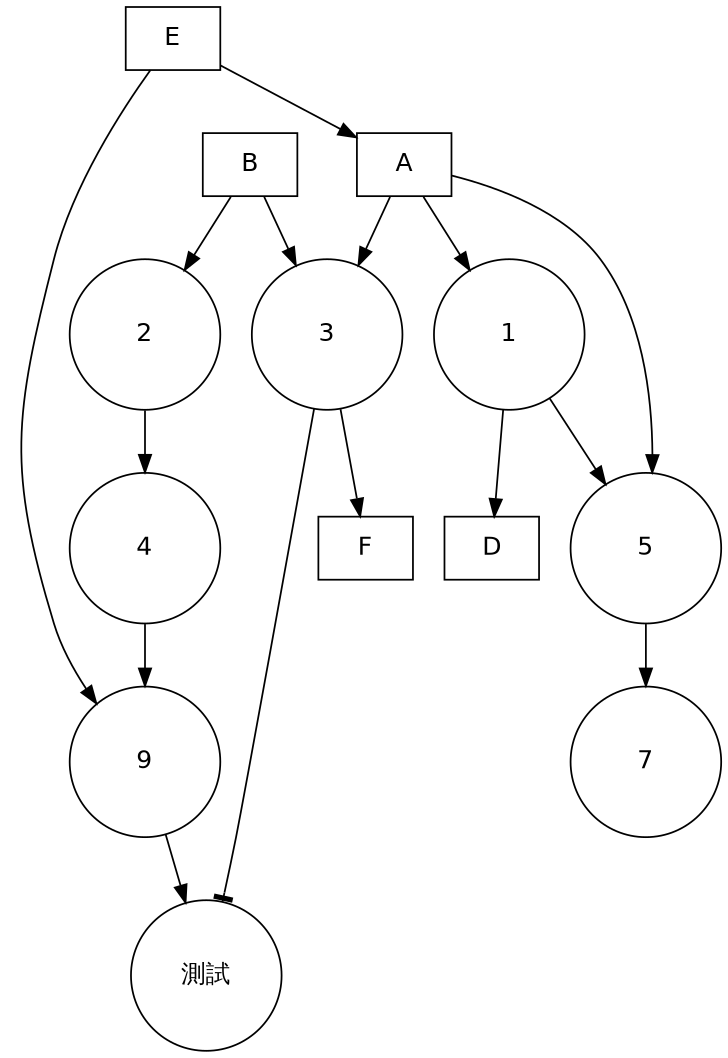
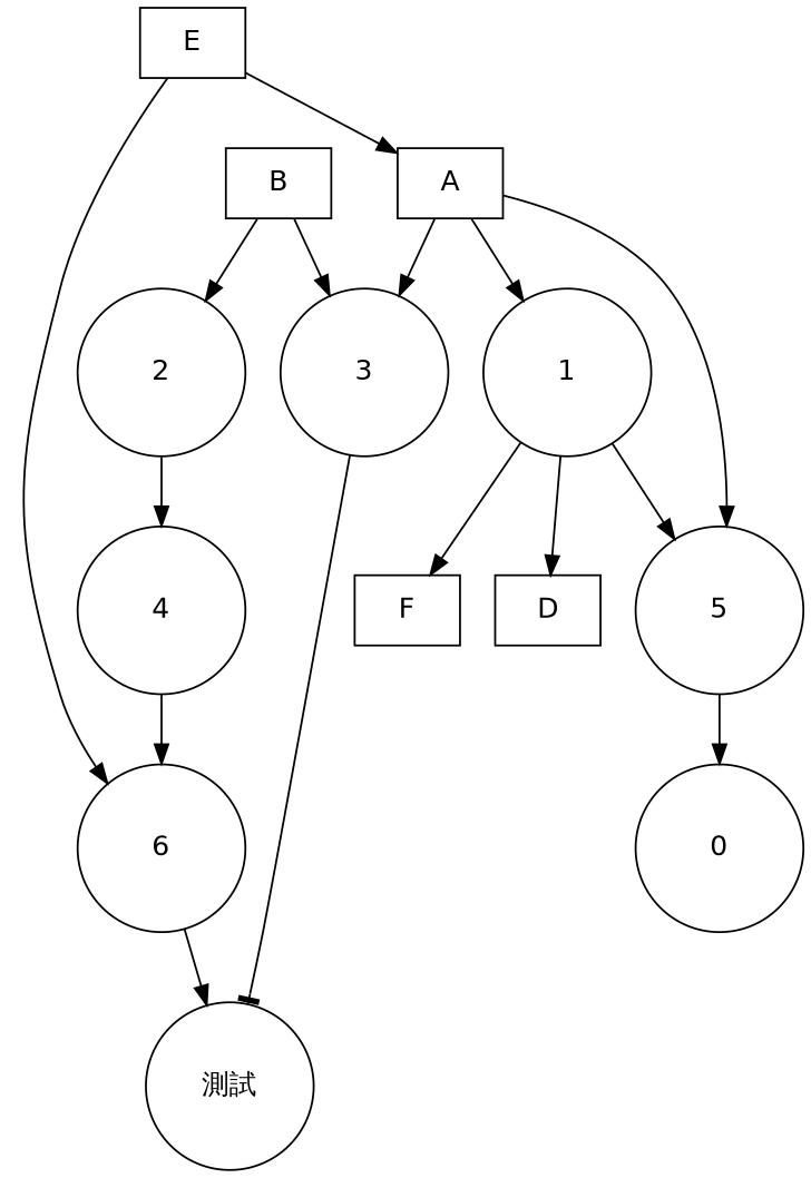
  digraph {
    fontsize=10
    node [fontname=Helvetica shape=circle fixedsize=true]
    A [shape=box fixedsize=""]
    B [shape=box fixedsize=""]
    1 [height=1.2 width=0.9]
    3 [height=1.2 width=0.9]
    5 [height=1.2 width=0.9]
    2 [height=1.2 width=0.9]
    D [shape=box fixedsize=""]
    F [shape=box fixedsize=""]
    "測試" [height=1.2 width=0.9]
-   7 [height=1.2 width=0.9]
+   7 [height=1.2 width=0.9 label=0]
    4 [height=1.2 width=0.9]
-   6 [height=1.2 width=0.9 label=9]
+   6 [height=1.2 width=0.9]
    E [shape=box fixedsize=""]
    subgraph sub_1 {
      rank=same
      A
      B
    }
    A -> 1
    A -> 3
    A -> 5
    B -> 3
    B -> 2
    1 -> 5
    1 -> D
-   3 -> F
+   1 -> F
    3 -> "測試" [arrowhead=tee]
    5 -> 7
    2 -> 4
    4 -> 6
    6 -> "測試"
    E -> A
    E -> 6
  }
